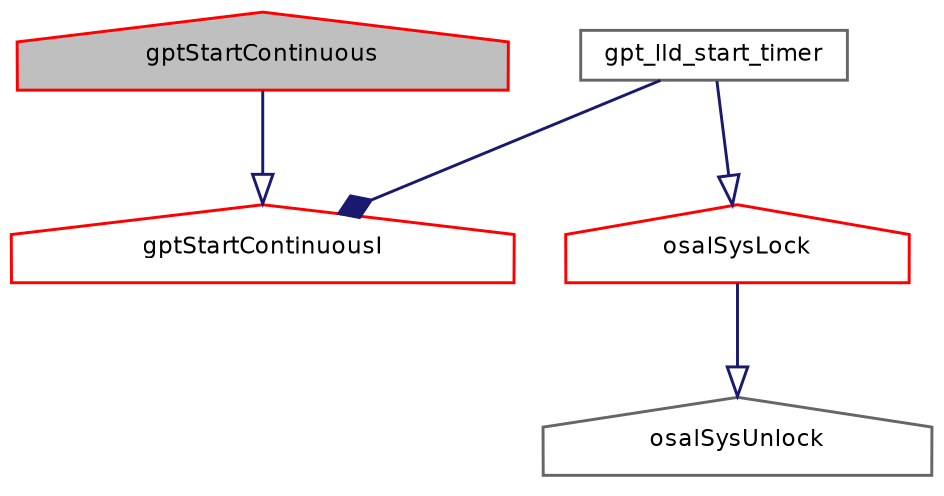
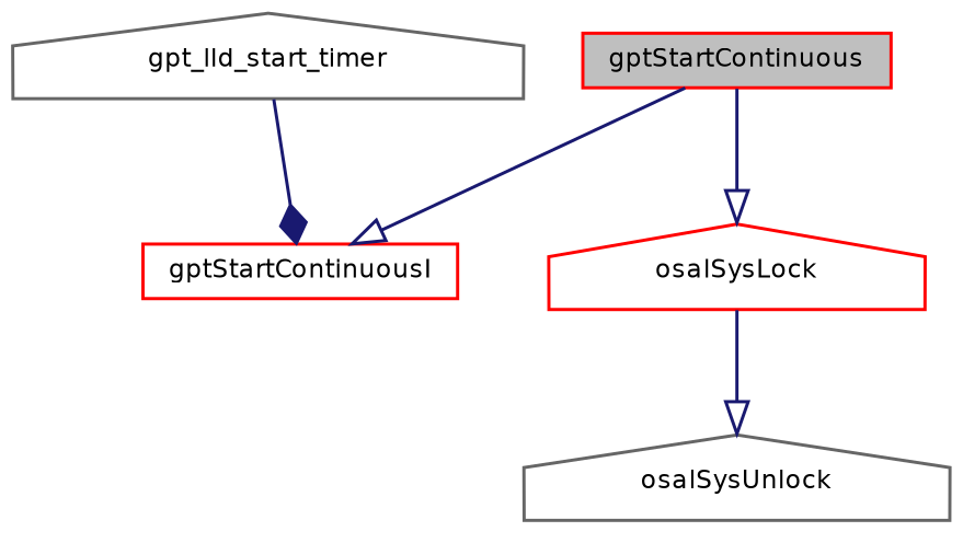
  digraph {
    rankdir=TB
    node [color=red fontname=Helvetica fontsize=8 shape=house]
    edge [arrowhead=onormal color=midnightblue fontname=Helvetica fontsize=8 labelfontname=Helvetica labelfontsize=8 style=solid]
-   n1 [fillcolor=grey75 fontcolor=black height=0.2 label=gptStartContinuous style=filled width=0.4]
-   n2 [height=0.2 label=gptStartContinuousI width=0.4]
+   n1 [fillcolor=grey75 fontcolor=black height=0.2 label=gptStartContinuous shape=box style=filled width=0.4]
+   n2 [height=0.2 label=gptStartContinuousI shape=box width=0.4]
    n3 [height=0.2 label=osalSysLock width=0.4]
    n4 [color=gray40 height=0.2 label=osalSysUnlock width=0.4]
-   n5 [color=gray40 height=0.2 label=gpt_lld_start_timer shape=box width=0.4]
+   n5 [color=gray40 height=0.2 label=gpt_lld_start_timer width=0.4]
    n1 -> n2
-   n5 -> n3
+   n1 -> n3
    n3 -> n4
    n5 -> n2 [arrowhead=diamond]
  }
